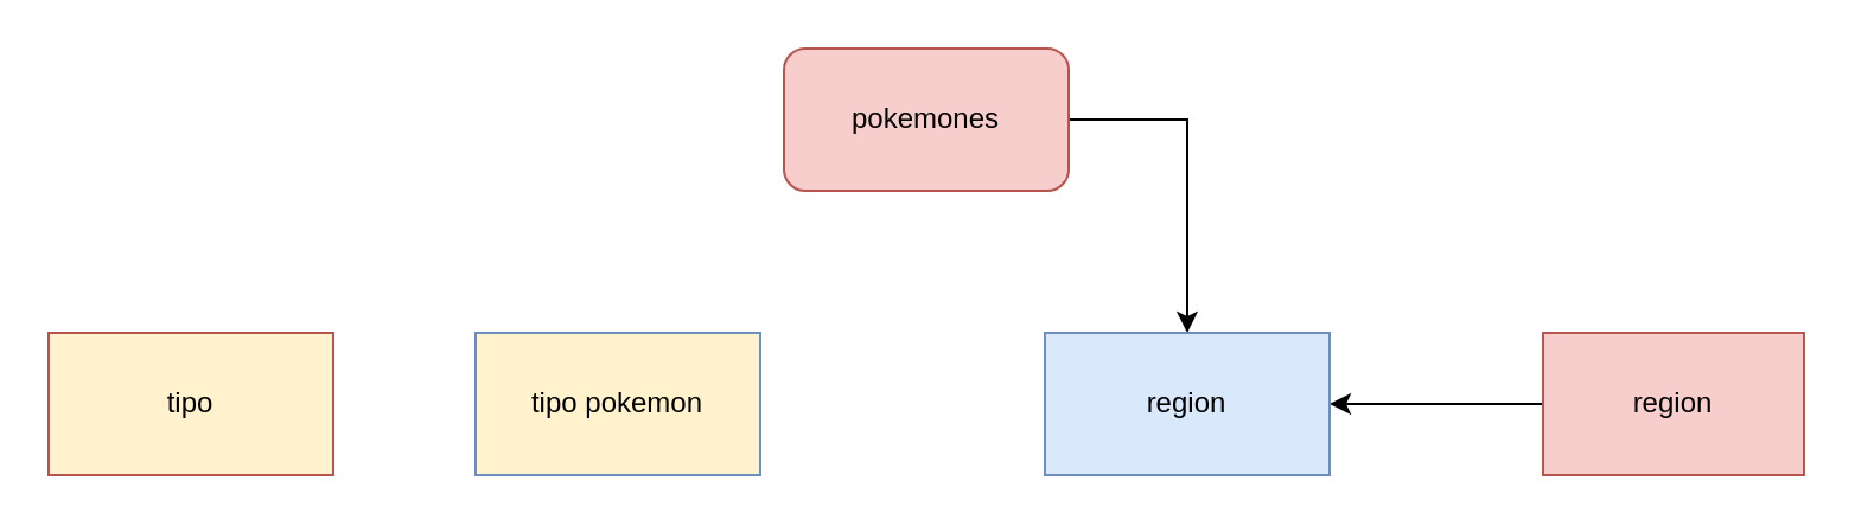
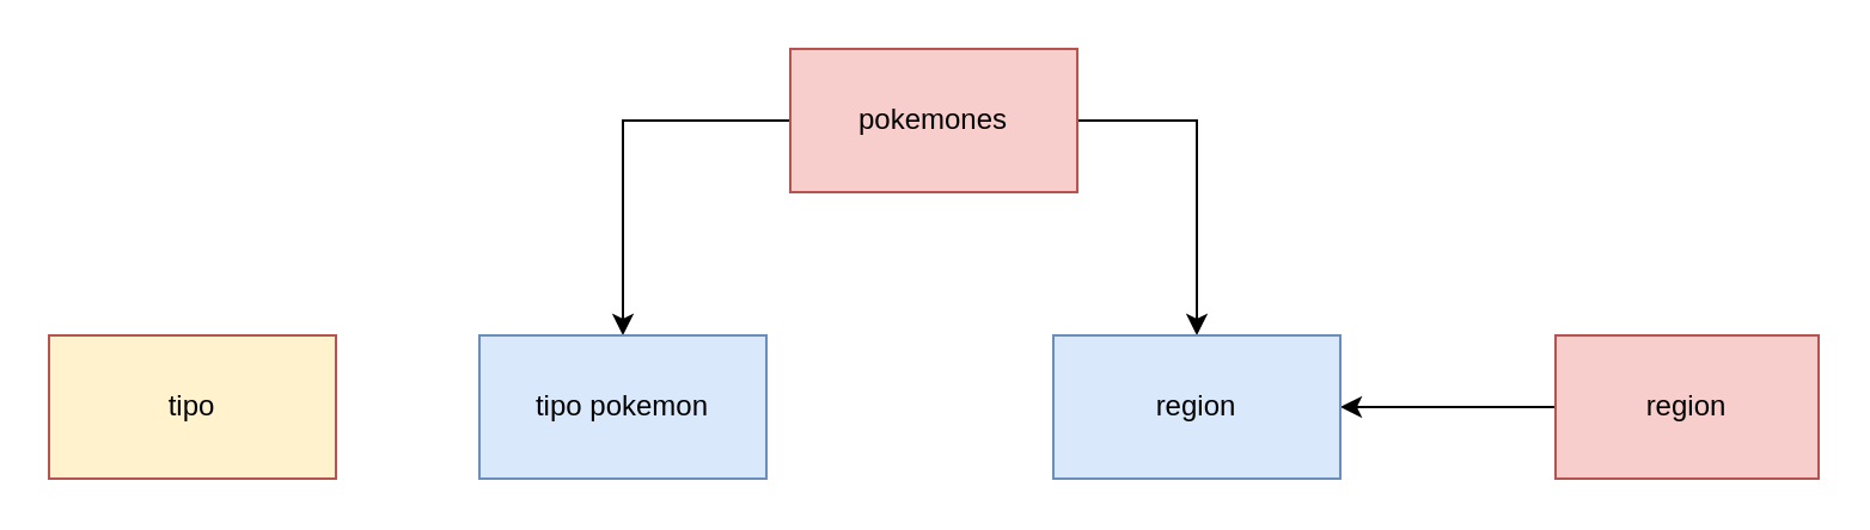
  <mxCell id="0" />
  <mxCell id="1" parent="0" />
+ <mxCell id="2" style="edgeStyle=orthogonalEdgeStyle;rounded=0;orthogonalLoop=1;jettySize=auto;html=1;entryX=0.5;entryY=0;entryDx=0;entryDy=0;" edge="1" parent="1" source="4" target="5"><mxGeometry relative="1" as="geometry" /></mxCell>
  <mxCell id="3" style="edgeStyle=orthogonalEdgeStyle;rounded=0;orthogonalLoop=1;jettySize=auto;html=1;entryX=0.5;entryY=0;entryDx=0;entryDy=0;exitX=1;exitY=0.5;exitDx=0;exitDy=0;" edge="1" parent="1" source="4" target="9"><mxGeometry relative="1" as="geometry" /></mxCell>
- <mxCell id="4" value="pokemones" style="whiteSpace=wrap;html=1;fillColor=#f8cecc;strokeColor=#b85450;rounded=1;" vertex="1" parent="1"><mxGeometry x="330" y="20" width="120" height="60" as="geometry" /></mxCell>
- <mxCell id="5" value="tipo pokemon" style="rounded=0;whiteSpace=wrap;html=1;fillColor=#fff2cc;strokeColor=#6c8ebf;" vertex="1" parent="1"><mxGeometry x="200" y="140" width="120" height="60" as="geometry" /></mxCell>
+ <mxCell id="4" value="pokemones" style="rounded=0;whiteSpace=wrap;html=1;fillColor=#f8cecc;strokeColor=#b85450;" vertex="1" parent="1"><mxGeometry x="330" y="20" width="120" height="60" as="geometry" /></mxCell>
+ <mxCell id="5" value="tipo pokemon" style="rounded=0;whiteSpace=wrap;html=1;fillColor=#dae8fc;strokeColor=#6c8ebf;" vertex="1" parent="1"><mxGeometry x="200" y="140" width="120" height="60" as="geometry" /></mxCell>
  <mxCell id="6" value="tipo" style="rounded=0;whiteSpace=wrap;html=1;fillColor=#fff2cc;strokeColor=#b85450;" vertex="1" parent="1"><mxGeometry x="20" y="140" width="120" height="60" as="geometry" /></mxCell>
  <mxCell id="7" style="edgeStyle=orthogonalEdgeStyle;rounded=0;orthogonalLoop=1;jettySize=auto;html=1;exitX=0;exitY=0.5;exitDx=0;exitDy=0;" edge="1" parent="1" source="8" target="9"><mxGeometry relative="1" as="geometry" /></mxCell>
  <mxCell id="8" value="region" style="rounded=0;whiteSpace=wrap;html=1;fillColor=#f8cecc;strokeColor=#b85450;" vertex="1" parent="1"><mxGeometry x="650" y="140" width="110" height="60" as="geometry" /></mxCell>
  <mxCell id="9" value="region" style="rounded=0;whiteSpace=wrap;html=1;fillColor=#dae8fc;strokeColor=#6c8ebf;" vertex="1" parent="1"><mxGeometry x="440" y="140" width="120" height="60" as="geometry" /></mxCell>
